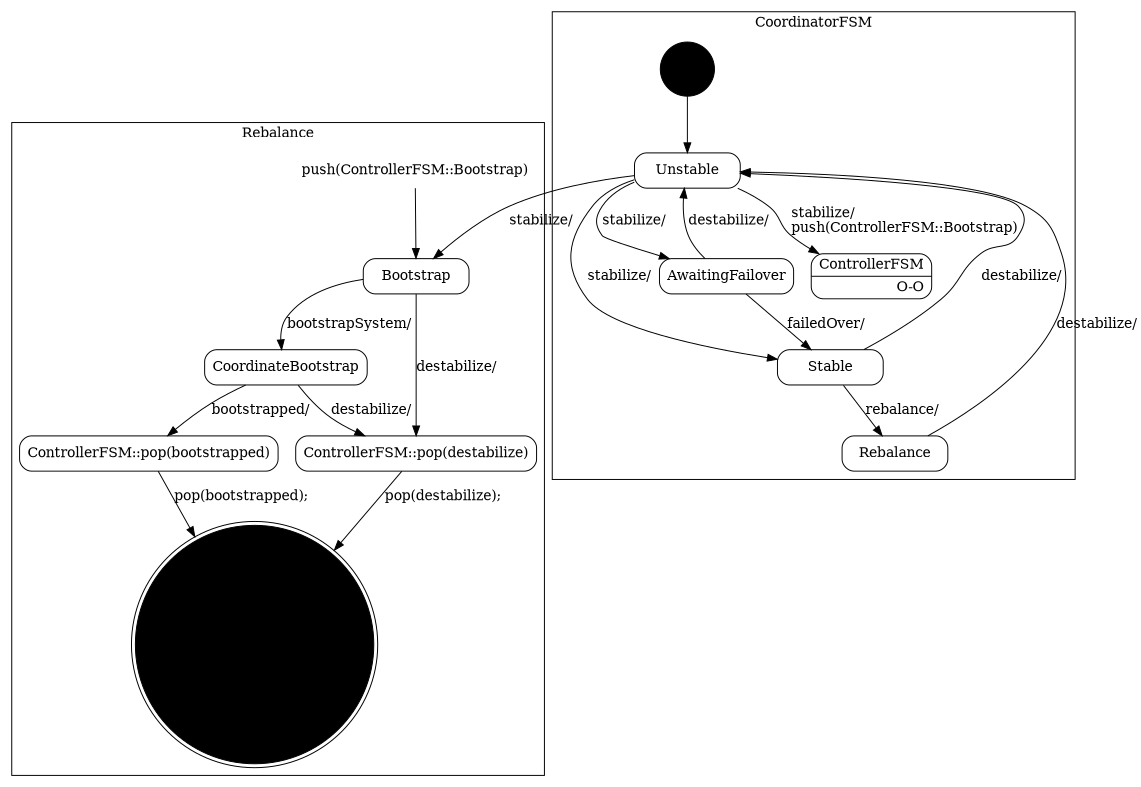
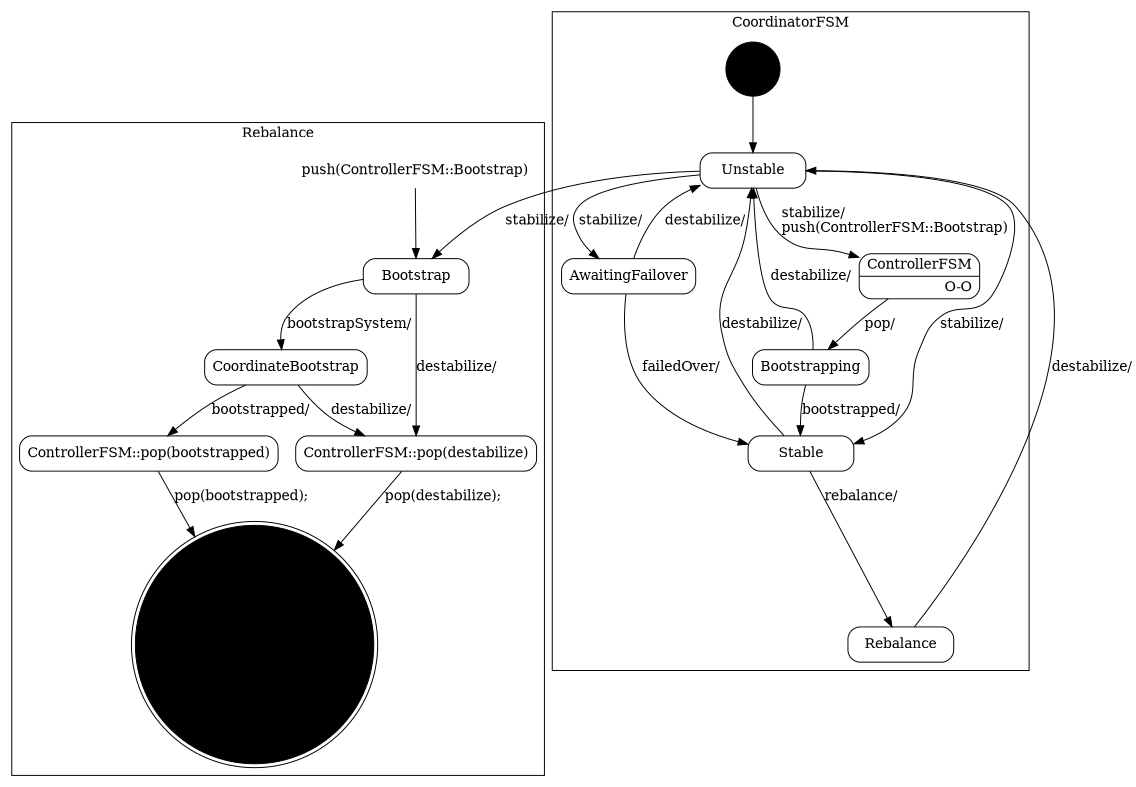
  digraph {
    node [shape=Mrecord]
    n1 [label="{Unstable}" width=1.5]
    n2 [label="{AwaitingFailover}" width=1.5]
    n3 [label="{Stable}" width=1.5]
+   n4 [label="{Bootstrapping}" width=1.5]
    n5 [label="{ControllerFSM|O-O\r}" width=1.5]
    n6 [label="{Rebalance}" width=1.5]
    "%5" [fillcolor=black shape=circle style=filled width=0.25]
    n8 [label="{Bootstrap}" width=1.5]
    n9 [label="{CoordinateBootstrap}" width=1.5]
    "ControllerFSM::pop(destabilize)" [width=1]
    "ControllerFSM::pop(bootstrapped)" [width=1]
    "ControllerFSM::%end" [fillcolor=black shape=doublecircle style=filled width=0.15]
    "push(ControllerFSM::Bootstrap)" [shape=plaintext width=1.5]
    subgraph cluster_1 {
      label=CoordinatorFSM
      n1
      n2
      n3
+     n4
      n5
      n6
      "%5"
    }
    subgraph cluster_2 {
      label=Rebalance
      n8
      n9
      "ControllerFSM::pop(destabilize)"
      "ControllerFSM::pop(bootstrapped)"
      "ControllerFSM::%end"
      "push(ControllerFSM::Bootstrap)"
    }
    n1 -> n2 [label="stabilize/\l"]
    n1 -> n3 [label="stabilize/\l"]
    n1 -> n5 [label="stabilize/\lpush(ControllerFSM::Bootstrap)\l"]
    n1 -> n8 [label="stabilize/\l"]
    n2 -> n1 [label="destabilize/\l"]
    n2 -> n3 [label="failedOver/\l"]
    n3 -> n1 [label="destabilize/\l"]
    n3 -> n6 [label="rebalance/\l"]
+   n4 -> n1 [label="destabilize/\l"]
+   n4 -> n3 [label="bootstrapped/\l"]
+   n5 -> n4 [label="pop/"]
    n6 -> n1 [label="destabilize/\l"]
    "%5" -> n1
    n8 -> n9 [label="bootstrapSystem/\l"]
    n8 -> "ControllerFSM::pop(destabilize)" [label="destabilize/\l"]
    n9 -> "ControllerFSM::pop(destabilize)" [label="destabilize/\l"]
    n9 -> "ControllerFSM::pop(bootstrapped)" [label="bootstrapped/\l"]
    "ControllerFSM::pop(destabilize)" -> "ControllerFSM::%end" [label="pop(destabilize);\l"]
    "ControllerFSM::pop(bootstrapped)" -> "ControllerFSM::%end" [label="pop(bootstrapped);\l"]
    "push(ControllerFSM::Bootstrap)" -> n8 [arrowtail=odot]
  }
